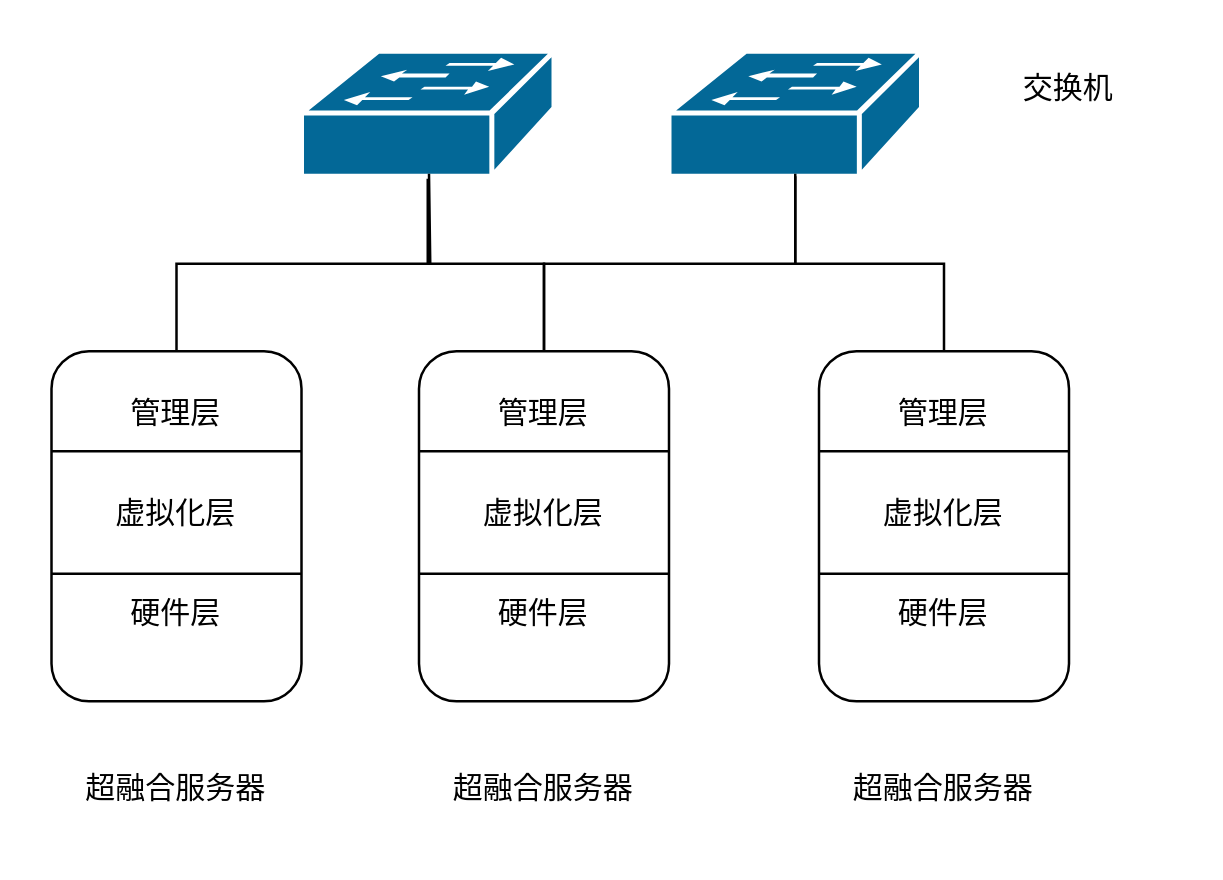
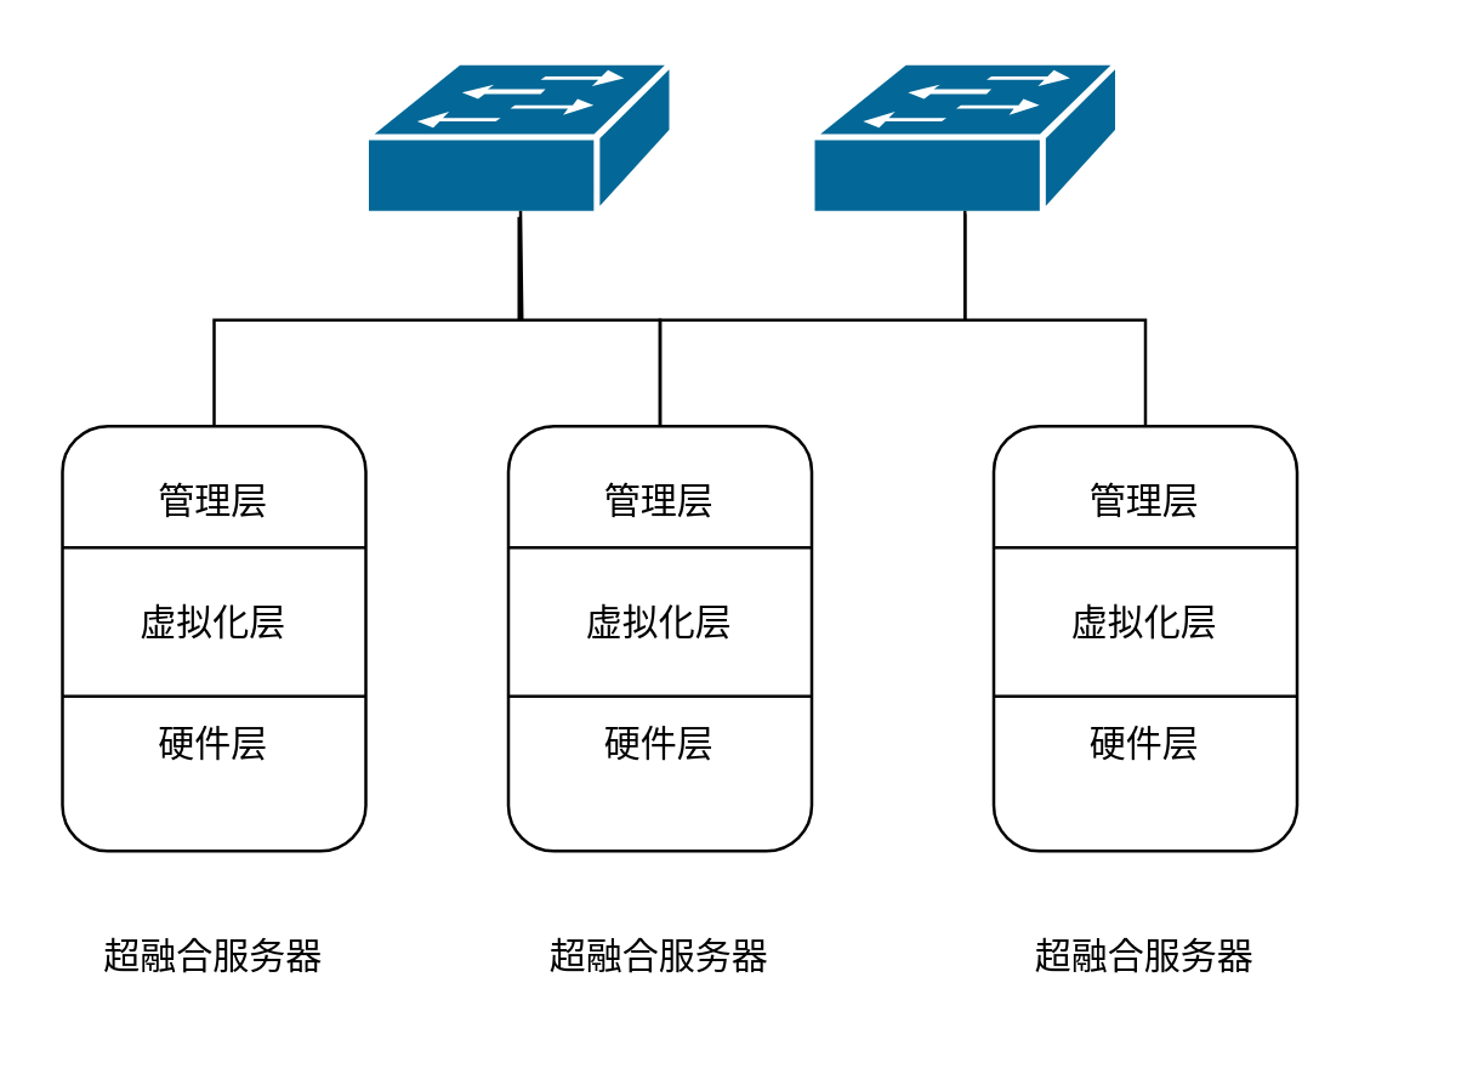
  <mxCell id="0" />
  <mxCell id="1" parent="0" />
  <mxCell id="2" style="edgeStyle=orthogonalEdgeStyle;rounded=0;orthogonalLoop=1;jettySize=auto;html=1;exitX=0.5;exitY=0;exitDx=0;exitDy=0;endArrow=none;endFill=0;" edge="1" parent="1" source="3" target="4"><mxGeometry relative="1" as="geometry" /></mxCell>
  <mxCell id="3" value="" style="rounded=1;whiteSpace=wrap;html=1;" vertex="1" parent="1"><mxGeometry x="20" y="140" width="100" height="140" as="geometry" /></mxCell>
  <mxCell id="4" value="" style="shape=mxgraph.cisco.switches.workgroup_switch;sketch=0;html=1;pointerEvents=1;dashed=0;fillColor=#036897;strokeColor=#ffffff;strokeWidth=2;verticalLabelPosition=bottom;verticalAlign=top;align=center;outlineConnect=0;" vertex="1" parent="1"><mxGeometry x="120" y="20" width="101" height="50" as="geometry" /></mxCell>
  <mxCell id="5" value="" style="shape=mxgraph.cisco.switches.workgroup_switch;sketch=0;html=1;pointerEvents=1;dashed=0;fillColor=#036897;strokeColor=#ffffff;strokeWidth=2;verticalLabelPosition=bottom;verticalAlign=top;align=center;outlineConnect=0;" vertex="1" parent="1"><mxGeometry x="267" y="20" width="101" height="50" as="geometry" /></mxCell>
  <mxCell id="6" value="硬件层" style="text;strokeColor=none;align=center;fillColor=none;html=1;verticalAlign=middle;whiteSpace=wrap;rounded=0;" vertex="1" parent="1"><mxGeometry x="40" y="230" width="60" height="30" as="geometry" /></mxCell>
  <mxCell id="7" value="虚拟化层" style="text;strokeColor=none;align=center;fillColor=none;html=1;verticalAlign=middle;whiteSpace=wrap;rounded=0;" vertex="1" parent="1"><mxGeometry x="40" y="190" width="60" height="30" as="geometry" /></mxCell>
  <mxCell id="8" value="管理层" style="text;strokeColor=none;align=center;fillColor=none;html=1;verticalAlign=middle;whiteSpace=wrap;rounded=0;" vertex="1" parent="1"><mxGeometry x="40" y="150" width="60" height="30" as="geometry" /></mxCell>
  <mxCell id="9" value="" style="edgeStyle=none;orthogonalLoop=1;jettySize=auto;html=1;rounded=0;endArrow=none;endFill=0;" edge="1" parent="1"><mxGeometry width="80" relative="1" as="geometry"><mxPoint x="20" y="180" as="sourcePoint" /><mxPoint x="120" y="180" as="targetPoint" /><Array as="points" /></mxGeometry></mxCell>
  <mxCell id="10" value="" style="edgeStyle=none;orthogonalLoop=1;jettySize=auto;html=1;rounded=0;endArrow=none;endFill=0;" edge="1" parent="1"><mxGeometry width="80" relative="1" as="geometry"><mxPoint x="20" y="229" as="sourcePoint" /><mxPoint x="120" y="229" as="targetPoint" /><Array as="points" /></mxGeometry></mxCell>
  <mxCell id="11" style="edgeStyle=orthogonalEdgeStyle;rounded=0;orthogonalLoop=1;jettySize=auto;html=1;startArrow=none;startFill=0;endArrow=none;endFill=0;" edge="1" parent="1" source="13"><mxGeometry relative="1" as="geometry"><mxPoint x="171" y="69" as="targetPoint" /></mxGeometry></mxCell>
  <mxCell id="12" style="edgeStyle=orthogonalEdgeStyle;rounded=0;orthogonalLoop=1;jettySize=auto;html=1;entryX=0.5;entryY=0.98;entryDx=0;entryDy=0;entryPerimeter=0;endArrow=none;endFill=0;" edge="1" parent="1" source="13" target="5"><mxGeometry relative="1" as="geometry" /></mxCell>
  <mxCell id="13" value="" style="rounded=1;whiteSpace=wrap;html=1;" vertex="1" parent="1"><mxGeometry x="167" y="140" width="100" height="140" as="geometry" /></mxCell>
  <mxCell id="14" value="硬件层" style="text;strokeColor=none;align=center;fillColor=none;html=1;verticalAlign=middle;whiteSpace=wrap;rounded=0;" vertex="1" parent="1"><mxGeometry x="187" y="230" width="60" height="30" as="geometry" /></mxCell>
  <mxCell id="15" value="虚拟化层" style="text;strokeColor=none;align=center;fillColor=none;html=1;verticalAlign=middle;whiteSpace=wrap;rounded=0;" vertex="1" parent="1"><mxGeometry x="187" y="190" width="60" height="30" as="geometry" /></mxCell>
  <mxCell id="16" value="管理层" style="text;strokeColor=none;align=center;fillColor=none;html=1;verticalAlign=middle;whiteSpace=wrap;rounded=0;" vertex="1" parent="1"><mxGeometry x="187" y="150" width="60" height="30" as="geometry" /></mxCell>
  <mxCell id="17" value="" style="edgeStyle=none;orthogonalLoop=1;jettySize=auto;html=1;rounded=0;endArrow=none;endFill=0;" edge="1" parent="1"><mxGeometry width="80" relative="1" as="geometry"><mxPoint x="167" y="180" as="sourcePoint" /><mxPoint x="267" y="180" as="targetPoint" /><Array as="points" /></mxGeometry></mxCell>
  <mxCell id="18" value="" style="edgeStyle=none;orthogonalLoop=1;jettySize=auto;html=1;rounded=0;endArrow=none;endFill=0;" edge="1" parent="1"><mxGeometry width="80" relative="1" as="geometry"><mxPoint x="167" y="229" as="sourcePoint" /><mxPoint x="267" y="229" as="targetPoint" /><Array as="points" /></mxGeometry></mxCell>
  <mxCell id="19" style="edgeStyle=orthogonalEdgeStyle;rounded=0;orthogonalLoop=1;jettySize=auto;html=1;endArrow=none;endFill=0;" edge="1" parent="1" source="20" target="5"><mxGeometry relative="1" as="geometry" /></mxCell>
  <mxCell id="20" value="" style="rounded=1;whiteSpace=wrap;html=1;" vertex="1" parent="1"><mxGeometry x="327" y="140" width="100" height="140" as="geometry" /></mxCell>
  <mxCell id="21" value="硬件层" style="text;strokeColor=none;align=center;fillColor=none;html=1;verticalAlign=middle;whiteSpace=wrap;rounded=0;" vertex="1" parent="1"><mxGeometry x="347" y="230" width="60" height="30" as="geometry" /></mxCell>
  <mxCell id="22" value="虚拟化层" style="text;strokeColor=none;align=center;fillColor=none;html=1;verticalAlign=middle;whiteSpace=wrap;rounded=0;" vertex="1" parent="1"><mxGeometry x="347" y="190" width="60" height="30" as="geometry" /></mxCell>
  <mxCell id="23" value="管理层" style="text;strokeColor=none;align=center;fillColor=none;html=1;verticalAlign=middle;whiteSpace=wrap;rounded=0;" vertex="1" parent="1"><mxGeometry x="347" y="150" width="60" height="30" as="geometry" /></mxCell>
  <mxCell id="24" value="" style="edgeStyle=none;orthogonalLoop=1;jettySize=auto;html=1;rounded=0;endArrow=none;endFill=0;" edge="1" parent="1"><mxGeometry width="80" relative="1" as="geometry"><mxPoint x="327" y="180" as="sourcePoint" /><mxPoint x="427" y="180" as="targetPoint" /><Array as="points" /></mxGeometry></mxCell>
  <mxCell id="25" value="" style="edgeStyle=none;orthogonalLoop=1;jettySize=auto;html=1;rounded=0;endArrow=none;endFill=0;" edge="1" parent="1"><mxGeometry width="80" relative="1" as="geometry"><mxPoint x="327" y="229" as="sourcePoint" /><mxPoint x="427" y="229" as="targetPoint" /><Array as="points" /></mxGeometry></mxCell>
  <mxCell id="26" value="超融合服务器" style="text;strokeColor=none;align=center;fillColor=none;html=1;verticalAlign=middle;whiteSpace=wrap;rounded=0;" vertex="1" parent="1"><mxGeometry x="30" y="300" width="80" height="30" as="geometry" /></mxCell>
  <mxCell id="27" value="超融合服务器" style="text;strokeColor=none;align=center;fillColor=none;html=1;verticalAlign=middle;whiteSpace=wrap;rounded=0;" vertex="1" parent="1"><mxGeometry x="177" y="300" width="80" height="30" as="geometry" /></mxCell>
  <mxCell id="28" value="超融合服务器" style="text;strokeColor=none;align=center;fillColor=none;html=1;verticalAlign=middle;whiteSpace=wrap;rounded=0;" vertex="1" parent="1"><mxGeometry x="337" y="300" width="80" height="30" as="geometry" /></mxCell>
- <mxCell id="29" value="交换机" style="text;strokeColor=none;align=center;fillColor=none;html=1;verticalAlign=middle;whiteSpace=wrap;rounded=0;" vertex="1" parent="1"><mxGeometry x="387" y="20" width="80" height="30" as="geometry" /></mxCell>
